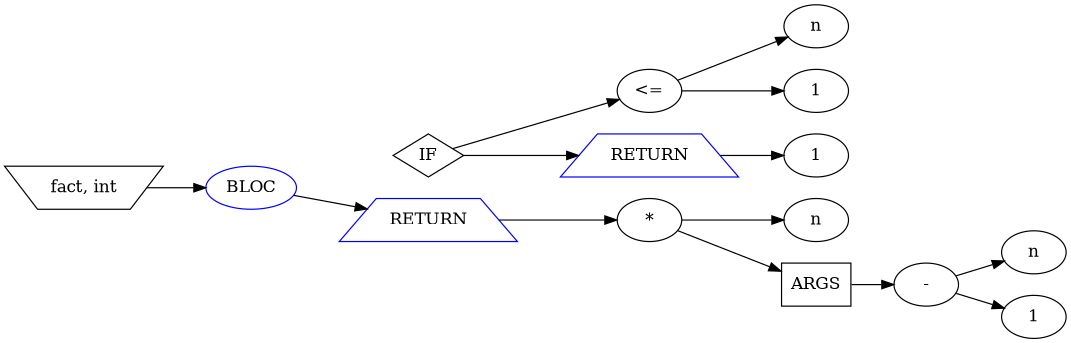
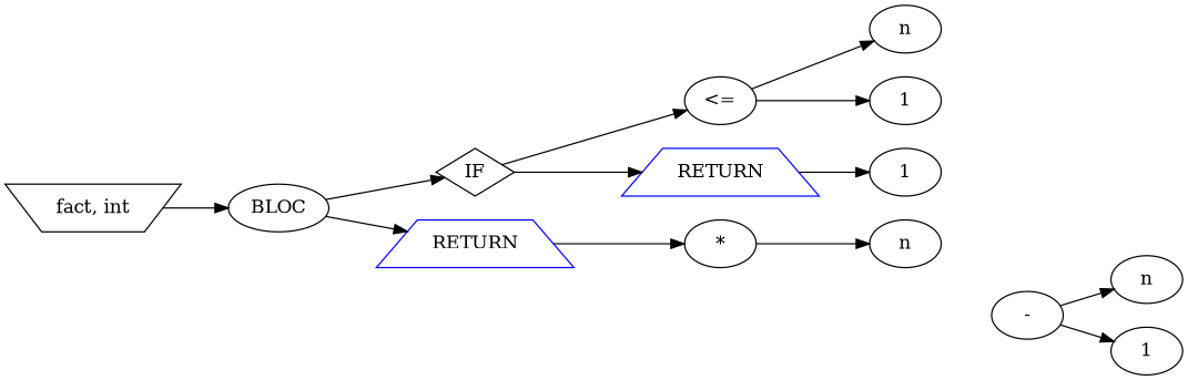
  digraph {
    rankdir=LR
    node [shape=ellipse]
    n1 [color=black label="fact, int" shape=invtrapezium]
-   n2 [label=BLOC color=blue]
+   n2 [label=BLOC]
    n3 [label=IF shape=diamond]
    n4 [color=blue label=RETURN shape=trapezium]
    n5 [label="<="]
    n6 [color=blue label=RETURN shape=trapezium]
    n7 [label="*"]
    n8 [label=n]
    n9 [label=1]
    n10 [label=1]
    n11 [label=n]
-   n12 [label=ARGS shape=box]
    n13 [label="-"]
    n14 [label=n]
    n15 [label=1]
    n1 -> n2
+   n2 -> n3
    n2 -> n4
    n3 -> n5
    n3 -> n6
    n4 -> n7
    n5 -> n8
    n5 -> n9
    n6 -> n10
    n7 -> n11
-   n7 -> n12
-   n12 -> n13
    n13 -> n14
    n13 -> n15
  }
